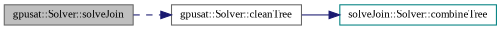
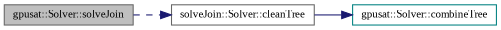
  digraph {
    fontname="Liberation Serif"
    rankdir=LR
    node [color=gray40 fillcolor=white fontname="Liberation Serif" fontsize=10 shape=record style=filled]
    edge [color=midnightblue fontname="Liberation Serif" fontsize=10 labelfontname=Helvetica labelfontsize=10]
    n1 [fillcolor=grey75 fontcolor=black height=0.2 label="gpusat::Solver::solveJoin" width=0.4]
-   n2 [height=0.2 label="gpusat::Solver::cleanTree" width=0.4]
-   n3 [color=teal height=0.2 label="solveJoin::Solver::combineTree" width=0.4]
+   n2 [height=0.2 label="solveJoin::Solver::cleanTree" width=0.4]
+   n3 [color=teal height=0.2 label="gpusat::Solver::combineTree" width=0.4]
    n1 -> n2 [style=dashed]
    n2 -> n3 [style=solid]
  }
